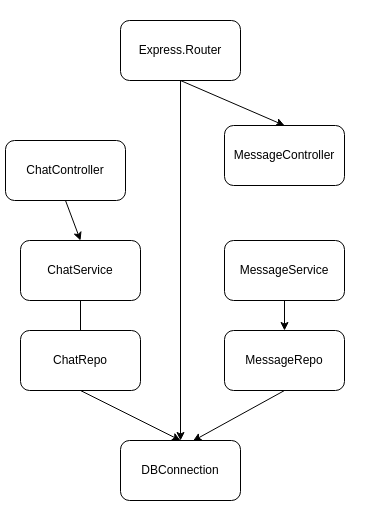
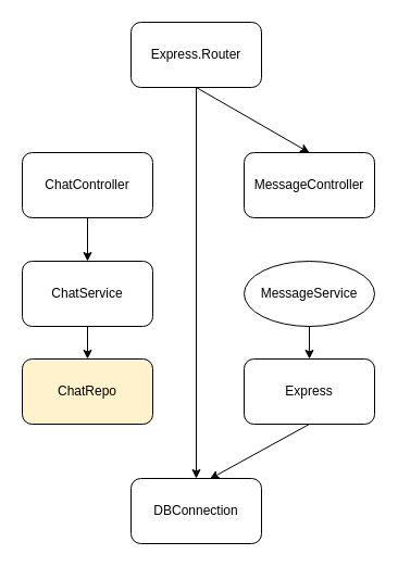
  <mxCell id="0" />
  <mxCell id="1" parent="0" />
  <mxCell id="2" value="DBConnection" style="rounded=1;whiteSpace=wrap;html=1;" vertex="1" parent="1"><mxGeometry x="120" y="440" width="120" height="60" as="geometry" /></mxCell>
- <mxCell id="3" value="ChatRepo" style="rounded=1;whiteSpace=wrap;html=1;" vertex="1" parent="1"><mxGeometry x="20" y="330" width="120" height="60" as="geometry" /></mxCell>
- <mxCell id="4" value="MessageService" style="rounded=1;whiteSpace=wrap;html=1;" vertex="1" parent="1"><mxGeometry x="224" y="240" width="120" height="60" as="geometry" /></mxCell>
- <mxCell id="5" value="MessageRepo" style="rounded=1;whiteSpace=wrap;html=1;" vertex="1" parent="1"><mxGeometry x="224" y="330" width="120" height="60" as="geometry" /></mxCell>
- <mxCell id="6" value="ChatController" style="rounded=1;whiteSpace=wrap;html=1;" vertex="1" parent="1"><mxGeometry x="5" y="140" width="120" height="60" as="geometry" /></mxCell>
+ <mxCell id="3" value="ChatRepo" style="rounded=1;whiteSpace=wrap;html=1;fillColor=#fff2cc;" vertex="1" parent="1"><mxGeometry x="20" y="330" width="120" height="60" as="geometry" /></mxCell>
+ <mxCell id="4" value="MessageService" style="ellipse;whiteSpace=wrap;html=1;" vertex="1" parent="1"><mxGeometry x="224" y="240" width="120" height="60" as="geometry" /></mxCell>
+ <mxCell id="5" value="Express" style="rounded=1;whiteSpace=wrap;html=1;" vertex="1" parent="1"><mxGeometry x="224" y="330" width="120" height="60" as="geometry" /></mxCell>
+ <mxCell id="6" value="ChatController" style="rounded=1;whiteSpace=wrap;html=1;" vertex="1" parent="1"><mxGeometry x="20" y="140" width="120" height="60" as="geometry" /></mxCell>
  <mxCell id="7" value="ChatService" style="rounded=1;whiteSpace=wrap;html=1;" vertex="1" parent="1"><mxGeometry x="20" y="240" width="120" height="60" as="geometry" /></mxCell>
- <mxCell id="8" value="MessageController" style="rounded=1;whiteSpace=wrap;html=1;" vertex="1" parent="1"><mxGeometry x="224" y="125" width="120" height="60" as="geometry" /></mxCell>
+ <mxCell id="8" value="MessageController" style="rounded=1;whiteSpace=wrap;html=1;" vertex="1" parent="1"><mxGeometry x="224" y="140" width="120" height="60" as="geometry" /></mxCell>
  <mxCell id="9" value="Express.Router" style="rounded=1;whiteSpace=wrap;html=1;" vertex="1" parent="1"><mxGeometry x="120" y="20" width="120" height="60" as="geometry" /></mxCell>
- <mxCell id="10" value="" style="endArrow=classic;html=1;rounded=0;entryX=0.5;entryY=0;entryDx=0;entryDy=0;exitX=0.5;exitY=1;exitDx=0;exitDy=0;" edge="1" parent="1" source="3" target="2"><mxGeometry width="50" height="50" relative="1" as="geometry"><mxPoint x="190" y="320" as="sourcePoint" /><mxPoint x="240" y="270" as="targetPoint" /></mxGeometry></mxCell>
  <mxCell id="11" value="" style="endArrow=classic;html=1;rounded=0;exitX=0.5;exitY=1;exitDx=0;exitDy=0;entryX=0.5;entryY=0;entryDx=0;entryDy=0;" edge="1" parent="1" source="6" target="7"><mxGeometry width="50" height="50" relative="1" as="geometry"><mxPoint x="190" y="320" as="sourcePoint" /><mxPoint x="240" y="270" as="targetPoint" /></mxGeometry></mxCell>
  <mxCell id="12" value="" style="endArrow=classic;html=1;rounded=0;entryX=0.5;entryY=0;entryDx=0;entryDy=0;exitX=0.5;exitY=1;exitDx=0;exitDy=0;" edge="1" parent="1" source="4" target="5"><mxGeometry width="50" height="50" relative="1" as="geometry"><mxPoint x="190" y="320" as="sourcePoint" /><mxPoint x="240" y="270" as="targetPoint" /></mxGeometry></mxCell>
- <mxCell id="13" value="" style="endArrow=none;html=1;rounded=0;exitX=0.5;exitY=1;exitDx=0;exitDy=0;entryX=0.5;entryY=0;entryDx=0;entryDy=0;" edge="1" parent="1" source="7" target="3"><mxGeometry width="50" height="50" relative="1" as="geometry"><mxPoint x="190" y="320" as="sourcePoint" /><mxPoint x="240" y="270" as="targetPoint" /></mxGeometry></mxCell>
+ <mxCell id="13" value="" style="endArrow=classic;html=1;rounded=0;exitX=0.5;exitY=1;exitDx=0;exitDy=0;entryX=0.5;entryY=0;entryDx=0;entryDy=0;" edge="1" parent="1" source="7" target="3"><mxGeometry width="50" height="50" relative="1" as="geometry"><mxPoint x="190" y="320" as="sourcePoint" /><mxPoint x="240" y="270" as="targetPoint" /></mxGeometry></mxCell>
  <mxCell id="14" value="" style="endArrow=classic;html=1;rounded=0;exitX=0.5;exitY=1;exitDx=0;exitDy=0;entryX=0.604;entryY=0.007;entryDx=0;entryDy=0;entryPerimeter=0;" edge="1" parent="1" source="5" target="2"><mxGeometry width="50" height="50" relative="1" as="geometry"><mxPoint x="190" y="320" as="sourcePoint" /><mxPoint x="240" y="270" as="targetPoint" /></mxGeometry></mxCell>
  <mxCell id="15" value="" style="endArrow=classic;html=1;rounded=0;exitX=0.5;exitY=1;exitDx=0;exitDy=0;" edge="1" parent="1" source="9" target="2"><mxGeometry width="50" height="50" relative="1" as="geometry"><mxPoint x="190" y="320" as="sourcePoint" /><mxPoint x="240" y="270" as="targetPoint" /></mxGeometry></mxCell>
  <mxCell id="16" value="" style="endArrow=classic;html=1;rounded=0;exitX=0.5;exitY=1;exitDx=0;exitDy=0;entryX=0.5;entryY=0;entryDx=0;entryDy=0;" edge="1" parent="1" source="9" target="8"><mxGeometry width="50" height="50" relative="1" as="geometry"><mxPoint x="190" y="320" as="sourcePoint" /><mxPoint x="240" y="270" as="targetPoint" /></mxGeometry></mxCell>
